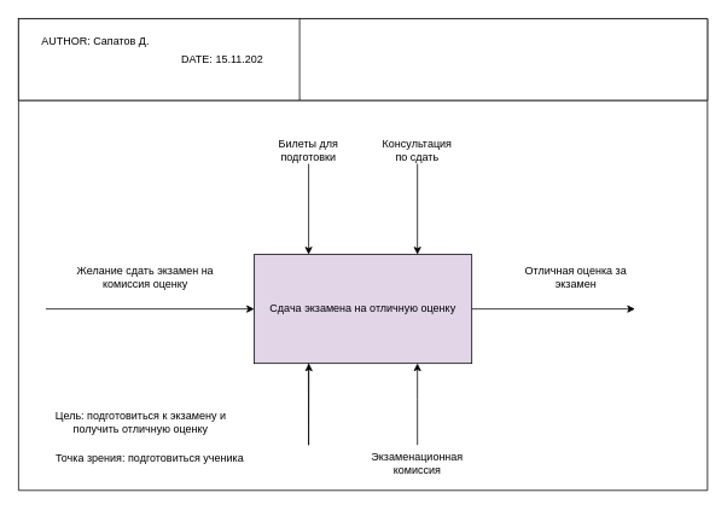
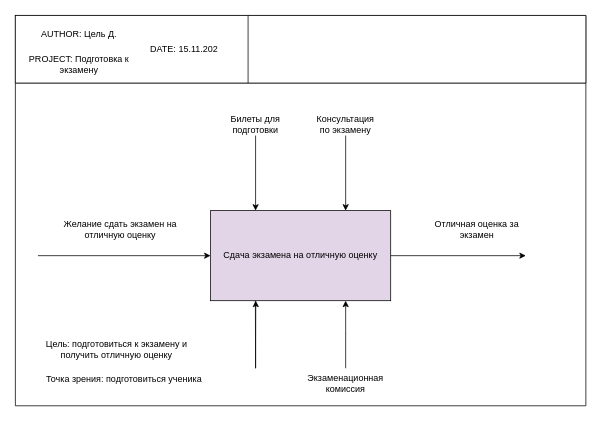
  <mxCell id="0" />
  <mxCell id="1" parent="0" />
  <mxCell id="2" value="" style="shape=table;startSize=90;container=1;collapsible=0;childLayout=tableLayout;fontStyle=1;align=center;" parent="1" vertex="1"><mxGeometry x="20" y="20" width="760" height="520" as="geometry" /></mxCell>
  <mxCell id="3" value="" style="shape=tableRow;horizontal=0;startSize=0;swimlaneHead=0;swimlaneBody=0;top=0;left=0;bottom=0;right=0;collapsible=0;dropTarget=0;fillColor=none;points=[[0,0.5],[1,0.5]];portConstraint=eastwest;opacity=0;" parent="2" vertex="1"><mxGeometry y="90" width="760" height="430" as="geometry" /></mxCell>
  <mxCell id="4" value="" style="shape=partialRectangle;html=1;whiteSpace=wrap;connectable=0;fillColor=none;top=0;left=0;bottom=0;right=0;overflow=hidden;opacity=0;" parent="3" vertex="1"><mxGeometry width="760" height="430" as="geometry"><mxRectangle width="760" height="430" as="alternateBounds" /></mxGeometry></mxCell>
  <mxCell id="5" value="Сдача экзамена на отличную оценку" style="rounded=0;whiteSpace=wrap;html=1;fillColor=#e1d5e7;" parent="1" vertex="1"><mxGeometry x="280" y="280" width="240" height="120" as="geometry" /></mxCell>
  <mxCell id="6" value="" style="endArrow=classic;html=1;rounded=0;" parent="1" target="5" edge="1"><mxGeometry width="50" height="50" relative="1" as="geometry"><mxPoint x="50" y="340" as="sourcePoint" /><mxPoint x="420" y="350" as="targetPoint" /></mxGeometry></mxCell>
  <mxCell id="7" value="" style="endArrow=classic;html=1;rounded=0;" parent="1" source="5" edge="1"><mxGeometry width="50" height="50" relative="1" as="geometry"><mxPoint x="60" y="350" as="sourcePoint" /><mxPoint x="700" y="340" as="targetPoint" /></mxGeometry></mxCell>
  <mxCell id="8" value="" style="endArrow=classic;html=1;rounded=0;strokeWidth=1;entryX=0.75;entryY=0;entryDx=0;entryDy=0;" parent="1" target="5" edge="1"><mxGeometry width="50" height="50" relative="1" as="geometry"><mxPoint x="460" y="180" as="sourcePoint" /><mxPoint x="420" y="310" as="targetPoint" /></mxGeometry></mxCell>
  <mxCell id="9" value="" style="endArrow=classic;html=1;rounded=0;entryX=0.75;entryY=1;entryDx=0;entryDy=0;" parent="1" target="5" edge="1"><mxGeometry width="50" height="50" relative="1" as="geometry"><mxPoint x="460" y="490" as="sourcePoint" /><mxPoint x="399.5" y="550" as="targetPoint" /><Array as="points"><mxPoint x="460" y="440" /></Array></mxGeometry></mxCell>
- <mxCell id="10" value="Желание сдать экзамен на комиссия оценку" style="text;html=1;strokeColor=none;fillColor=none;align=center;verticalAlign=middle;whiteSpace=wrap;rounded=0;" parent="1" vertex="1"><mxGeometry x="60" y="290" width="200" height="30" as="geometry" /></mxCell>
+ <mxCell id="10" value="Желание сдать экзамен на отличную оценку" style="text;html=1;strokeColor=none;fillColor=none;align=center;verticalAlign=middle;whiteSpace=wrap;rounded=0;" parent="1" vertex="1"><mxGeometry x="60" y="290" width="200" height="30" as="geometry" /></mxCell>
  <mxCell id="11" value="Отличная оценка за экзамен" style="text;html=1;strokeColor=none;fillColor=none;align=center;verticalAlign=middle;whiteSpace=wrap;rounded=0;" parent="1" vertex="1"><mxGeometry x="570" y="290" width="130" height="30" as="geometry" /></mxCell>
  <mxCell id="12" value="Экзаменационная комиссия" style="text;html=1;strokeColor=none;fillColor=none;align=center;verticalAlign=middle;whiteSpace=wrap;rounded=0;" parent="1" vertex="1"><mxGeometry x="415" y="495" width="90" height="30" as="geometry" /></mxCell>
  <mxCell id="13" value="Цель: подготовиться к экзамену и получить отличную оценку" style="text;html=1;strokeColor=none;fillColor=none;align=center;verticalAlign=middle;whiteSpace=wrap;rounded=0;" parent="1" vertex="1"><mxGeometry x="40" y="450" width="230" height="30" as="geometry" /></mxCell>
  <mxCell id="14" value="Точка зрения: подготовиться ученика" style="text;html=1;strokeColor=none;fillColor=none;align=center;verticalAlign=middle;whiteSpace=wrap;rounded=0;" parent="1" vertex="1"><mxGeometry x="40" y="490" width="250" height="30" as="geometry" /></mxCell>
  <mxCell id="15" value="" style="shape=table;html=1;whiteSpace=wrap;startSize=0;container=1;collapsible=0;childLayout=tableLayout;" parent="1" vertex="1"><mxGeometry x="20" y="20" width="760" height="90" as="geometry" /></mxCell>
  <mxCell id="16" value="" style="shape=tableRow;horizontal=0;startSize=0;swimlaneHead=0;swimlaneBody=0;top=0;left=0;bottom=0;right=0;collapsible=0;dropTarget=0;fillColor=none;points=[[0,0.5],[1,0.5]];portConstraint=eastwest;" parent="15" vertex="1"><mxGeometry width="760" height="90" as="geometry" /></mxCell>
  <mxCell id="17" value="" style="shape=partialRectangle;html=1;whiteSpace=wrap;connectable=0;fillColor=none;top=0;left=0;bottom=0;right=0;overflow=hidden;" parent="16" vertex="1"><mxGeometry width="310" height="90" as="geometry"><mxRectangle width="310" height="90" as="alternateBounds" /></mxGeometry></mxCell>
  <mxCell id="18" value="" style="shape=partialRectangle;html=1;whiteSpace=wrap;connectable=0;fillColor=none;top=0;left=0;bottom=0;right=0;overflow=hidden;" parent="16" vertex="1"><mxGeometry x="310" width="450" height="90" as="geometry"><mxRectangle width="450" height="90" as="alternateBounds" /></mxGeometry></mxCell>
- <mxCell id="19" value="AUTHOR: Сапатов Д." style="text;html=1;strokeColor=none;fillColor=none;align=center;verticalAlign=middle;whiteSpace=wrap;rounded=0;" parent="1" vertex="1"><mxGeometry x="30" y="30" width="150" height="30" as="geometry" /></mxCell>
+ <mxCell id="19" value="AUTHOR: Цель Д." style="text;html=1;strokeColor=none;fillColor=none;align=center;verticalAlign=middle;whiteSpace=wrap;rounded=0;" parent="1" vertex="1"><mxGeometry x="30" y="30" width="150" height="30" as="geometry" /></mxCell>
+ <mxCell id="20" value="PROJECT: Подготовка к экзамену" style="text;html=1;strokeColor=none;fillColor=none;align=center;verticalAlign=middle;whiteSpace=wrap;rounded=0;" parent="1" vertex="1"><mxGeometry x="30" y="70" width="150" height="30" as="geometry" /></mxCell>
  <mxCell id="21" value="DATE: 15.11.202" style="text;html=1;strokeColor=none;fillColor=none;align=center;verticalAlign=middle;whiteSpace=wrap;rounded=0;" parent="1" vertex="1"><mxGeometry x="195" y="50" width="100" height="30" as="geometry" /></mxCell>
  <mxCell id="22" value="" style="endArrow=classic;html=1;rounded=0;entryX=0.25;entryY=0;entryDx=0;entryDy=0;" edge="1" parent="1" target="5"><mxGeometry width="50" height="50" relative="1" as="geometry"><mxPoint x="340" y="180" as="sourcePoint" /><mxPoint x="310" y="280" as="targetPoint" /></mxGeometry></mxCell>
  <mxCell id="23" value="Билеты для подготовки" style="text;html=1;strokeColor=none;fillColor=none;align=center;verticalAlign=middle;whiteSpace=wrap;rounded=0;" vertex="1" parent="1"><mxGeometry x="300" y="150" width="80" height="30" as="geometry" /></mxCell>
- <mxCell id="24" value="Консультация по сдать" style="text;html=1;strokeColor=none;fillColor=none;align=center;verticalAlign=middle;whiteSpace=wrap;rounded=0;" vertex="1" parent="1"><mxGeometry x="420" y="150" width="80" height="30" as="geometry" /></mxCell>
+ <mxCell id="24" value="Консультация по экзамену" style="text;html=1;strokeColor=none;fillColor=none;align=center;verticalAlign=middle;whiteSpace=wrap;rounded=0;" vertex="1" parent="1"><mxGeometry x="420" y="150" width="80" height="30" as="geometry" /></mxCell>
  <mxCell id="25" value="" style="endArrow=classic;html=1;rounded=0;" edge="1" parent="1"><mxGeometry width="50" height="50" relative="1" as="geometry"><mxPoint x="339.75" y="400" as="sourcePoint" /><mxPoint x="340.25" y="400" as="targetPoint" /><Array as="points"><mxPoint x="340" y="490" /></Array></mxGeometry></mxCell>
